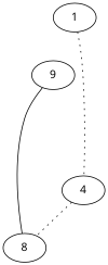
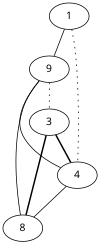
  strict graph {
    fontname="Noto Sans"
    node [fontname="Noto Sans"]
    edge [fontname="Noto Sans" style=solid]
    n1 [label=9]
    1
    4
+   3
    n5 [label=8]
+   n1 -- 4 [constraint=false]
+   n1 -- 3 [style=dotted]
    n1 -- n5
+   1 -- n1
    1 -- 4 [style=dotted]
-   4 -- n5 [style=dotted]
+   4 -- n5
+   3 -- 4 [style=bold]
+   3 -- n5 [constraint=false style=bold]
  }
